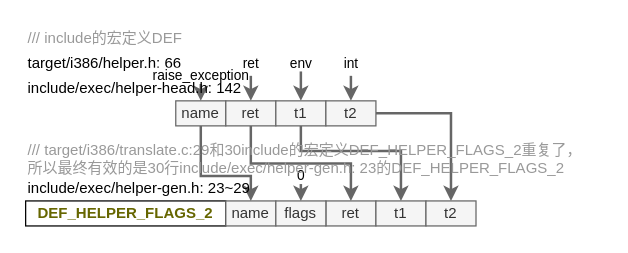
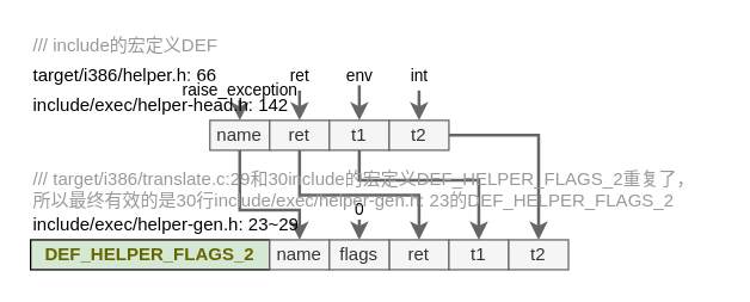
  <mxCell id="0" />
  <mxCell id="1" parent="0" />
  <mxCell id="2" style="edgeStyle=orthogonalEdgeStyle;rounded=0;orthogonalLoop=1;jettySize=auto;html=1;strokeWidth=2;fillColor=#f5f5f5;strokeColor=#666666;" parent="1" source="3" target="16" edge="1"><mxGeometry relative="1" as="geometry"><Array as="points"><mxPoint x="160" y="140" /><mxPoint x="200" y="140" /></Array></mxGeometry></mxCell>
  <mxCell id="3" value="name" style="rounded=0;whiteSpace=wrap;html=1;fillColor=#f5f5f5;strokeColor=#666666;fontColor=#333333;" parent="1" vertex="1"><mxGeometry x="140" y="80" width="40" height="20" as="geometry" /></mxCell>
  <mxCell id="4" style="edgeStyle=orthogonalEdgeStyle;rounded=0;orthogonalLoop=1;jettySize=auto;html=1;strokeWidth=2;fillColor=#f5f5f5;strokeColor=#666666;" parent="1" source="5" target="17" edge="1"><mxGeometry relative="1" as="geometry"><Array as="points"><mxPoint x="200" y="130" /><mxPoint x="280" y="130" /></Array></mxGeometry></mxCell>
  <mxCell id="5" value="ret" style="rounded=0;whiteSpace=wrap;html=1;fillColor=#f5f5f5;strokeColor=#666666;fontColor=#333333;" parent="1" vertex="1"><mxGeometry x="180" y="80" width="40" height="20" as="geometry" /></mxCell>
  <mxCell id="6" style="edgeStyle=orthogonalEdgeStyle;rounded=0;orthogonalLoop=1;jettySize=auto;html=1;strokeWidth=2;fillColor=#f5f5f5;strokeColor=#666666;" parent="1" source="7" target="18" edge="1"><mxGeometry relative="1" as="geometry"><Array as="points"><mxPoint x="240" y="120" /><mxPoint x="320" y="120" /></Array></mxGeometry></mxCell>
  <mxCell id="7" value="t1" style="rounded=0;whiteSpace=wrap;html=1;fillColor=#f5f5f5;strokeColor=#666666;fontColor=#333333;" parent="1" vertex="1"><mxGeometry x="220" y="80" width="40" height="20" as="geometry" /></mxCell>
  <mxCell id="8" style="edgeStyle=orthogonalEdgeStyle;rounded=0;orthogonalLoop=1;jettySize=auto;html=1;entryX=0.5;entryY=0;entryDx=0;entryDy=0;strokeWidth=2;fillColor=#f5f5f5;strokeColor=#666666;" parent="1" source="9" target="19" edge="1"><mxGeometry relative="1" as="geometry"><Array as="points"><mxPoint x="360" y="90" /></Array></mxGeometry></mxCell>
  <mxCell id="9" value="t2" style="rounded=0;whiteSpace=wrap;html=1;fillColor=#f5f5f5;strokeColor=#666666;fontColor=#333333;" parent="1" vertex="1"><mxGeometry x="260" y="80" width="40" height="20" as="geometry" /></mxCell>
  <mxCell id="10" value="target/i386/helper.h: 66" style="text;html=1;resizable=0;points=[];autosize=1;align=left;verticalAlign=top;spacingTop=-4;" parent="1" vertex="1"><mxGeometry x="20" y="40" width="140" height="20" as="geometry" /></mxCell>
- <mxCell id="11" value="&lt;b&gt;&lt;font color=&quot;#666600&quot;&gt;DEF_HELPER_FLAGS_2&lt;/font&gt;&lt;/b&gt;" style="rounded=0;whiteSpace=wrap;html=1;" parent="1" vertex="1"><mxGeometry x="20" y="160" width="160" height="20" as="geometry" /></mxCell>
+ <mxCell id="11" value="&lt;b&gt;&lt;font color=&quot;#666600&quot;&gt;DEF_HELPER_FLAGS_2&lt;/font&gt;&lt;/b&gt;" style="rounded=0;whiteSpace=wrap;html=1;fillColor=#d5e8d4;" parent="1" vertex="1"><mxGeometry x="20" y="160" width="160" height="20" as="geometry" /></mxCell>
  <mxCell id="12" value="raise_exception" style="endArrow=classic;html=1;strokeWidth=2;fillColor=#f5f5f5;strokeColor=#666666;" parent="1" target="3" edge="1"><mxGeometry x="-1" width="50" height="50" relative="1" as="geometry"><mxPoint x="160" y="60" as="sourcePoint" /><mxPoint x="-40" y="90" as="targetPoint" /><mxPoint as="offset" /></mxGeometry></mxCell>
  <mxCell id="13" value="ret" style="endArrow=classic;html=1;strokeWidth=2;fillColor=#f5f5f5;strokeColor=#666666;" parent="1" target="5" edge="1"><mxGeometry x="-1" y="-10" width="50" height="50" relative="1" as="geometry"><mxPoint x="200" y="60" as="sourcePoint" /><mxPoint x="280" y="100" as="targetPoint" /><mxPoint x="10" y="-10" as="offset" /></mxGeometry></mxCell>
  <mxCell id="14" value="env" style="endArrow=classic;html=1;strokeWidth=2;fillColor=#f5f5f5;strokeColor=#666666;" parent="1" target="7" edge="1"><mxGeometry x="-1" width="50" height="50" relative="1" as="geometry"><mxPoint x="240" y="50" as="sourcePoint" /><mxPoint x="270" y="120" as="targetPoint" /><mxPoint as="offset" /></mxGeometry></mxCell>
  <mxCell id="15" value="int" style="endArrow=classic;html=1;strokeWidth=2;fillColor=#f5f5f5;strokeColor=#666666;" parent="1" target="9" edge="1"><mxGeometry x="-1" y="-10" width="50" height="50" relative="1" as="geometry"><mxPoint x="280" y="60" as="sourcePoint" /><mxPoint x="380" y="40" as="targetPoint" /><mxPoint x="10" y="-10" as="offset" /></mxGeometry></mxCell>
  <mxCell id="16" value="name" style="rounded=0;whiteSpace=wrap;html=1;fillColor=#f5f5f5;strokeColor=#666666;fontColor=#333333;" parent="1" vertex="1"><mxGeometry x="180" y="160" width="40" height="20" as="geometry" /></mxCell>
  <mxCell id="17" value="ret" style="rounded=0;whiteSpace=wrap;html=1;fillColor=#f5f5f5;strokeColor=#666666;fontColor=#333333;" parent="1" vertex="1"><mxGeometry x="260" y="160" width="40" height="20" as="geometry" /></mxCell>
  <mxCell id="18" value="t1" style="rounded=0;whiteSpace=wrap;html=1;fillColor=#f5f5f5;strokeColor=#666666;fontColor=#333333;" parent="1" vertex="1"><mxGeometry x="300" y="160" width="40" height="20" as="geometry" /></mxCell>
  <mxCell id="19" value="t2" style="rounded=0;whiteSpace=wrap;html=1;fillColor=#f5f5f5;strokeColor=#666666;fontColor=#333333;" parent="1" vertex="1"><mxGeometry x="340" y="160" width="40" height="20" as="geometry" /></mxCell>
  <mxCell id="20" value="flags" style="rounded=0;whiteSpace=wrap;html=1;fillColor=#f5f5f5;strokeColor=#666666;fontColor=#333333;" parent="1" vertex="1"><mxGeometry x="220" y="160" width="40" height="20" as="geometry" /></mxCell>
  <mxCell id="21" value="0" style="endArrow=classic;html=1;strokeWidth=2;fillColor=#f5f5f5;strokeColor=#666666;" parent="1" target="20" edge="1"><mxGeometry x="-1" width="50" height="50" relative="1" as="geometry"><mxPoint x="240" y="140" as="sourcePoint" /><mxPoint x="260" y="210" as="targetPoint" /><mxPoint as="offset" /></mxGeometry></mxCell>
  <mxCell id="22" value="include/exec/helper-head.h: 142" style="text;html=1;resizable=0;points=[];autosize=1;align=left;verticalAlign=top;spacingTop=-4;" parent="1" vertex="1"><mxGeometry x="20" y="60" width="190" height="20" as="geometry" /></mxCell>
  <mxCell id="23" value="include/exec/helper-gen.h: 23~29" style="text;html=1;resizable=0;points=[];autosize=1;align=left;verticalAlign=top;spacingTop=-4;" parent="1" vertex="1"><mxGeometry x="20" y="140" width="190" height="20" as="geometry" /></mxCell>
  <mxCell id="24" value="&lt;font color=&quot;#999999&quot;&gt;/// target/i386/translate.c:29和30include的宏定义DEF_HELPER_FLAGS_2重复了，&lt;br&gt;所以最终有效的是30行include/exec/helper-gen.h: 23的&lt;/font&gt;&lt;span style=&quot;color: rgb(153 , 153 , 153)&quot;&gt;DEF_HELPER_FLAGS_2&lt;/span&gt;" style="text;html=1;resizable=0;points=[];autosize=1;align=left;verticalAlign=top;spacingTop=-4;" parent="1" vertex="1"><mxGeometry x="20" y="110" width="460" height="30" as="geometry" /></mxCell>
  <mxCell id="25" value="&lt;span style=&quot;color: rgb(153 , 153 , 153)&quot;&gt;/// include的宏定义DEF&lt;/span&gt;" style="text;html=1;resizable=0;points=[];autosize=1;align=left;verticalAlign=top;spacingTop=-4;" vertex="1" parent="1"><mxGeometry x="20" y="20" width="150" height="20" as="geometry" /></mxCell>
